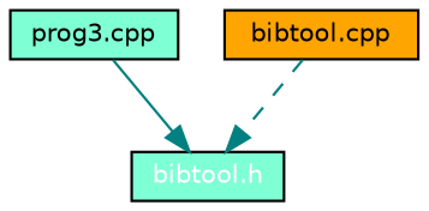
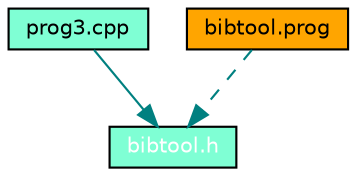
  digraph {
    node [color=black fontname=Helvetica fontsize=10 shape=box style=filled fillcolor=aquamarine]
    edge [color=teal fontname=Helvetica fontsize=10]
    n1 [fontcolor=white height=0.2 label="bibtool.h" width=0.4]
    n2 [height=0.2 label="prog3.cpp" width=0.4]
-   n3 [height=0.2 label="bibtool.cpp" width=0.4 fillcolor=orange]
+   n3 [height=0.2 label="bibtool.prog" width=0.4 fillcolor=orange]
    n2 -> n1 [style=solid]
    n3 -> n1 [style=dashed]
  }
